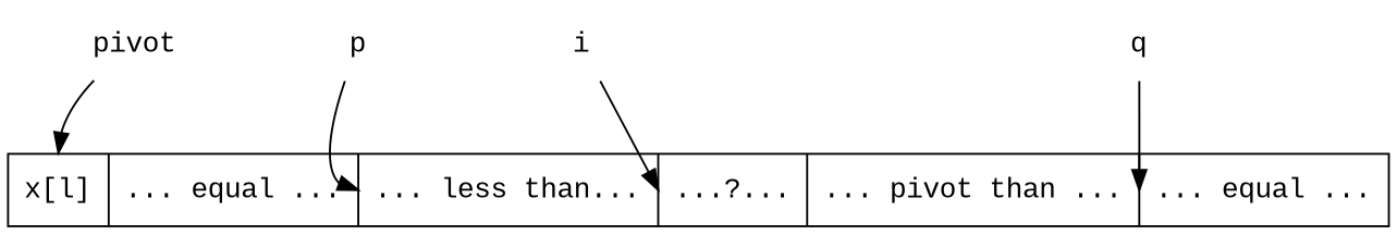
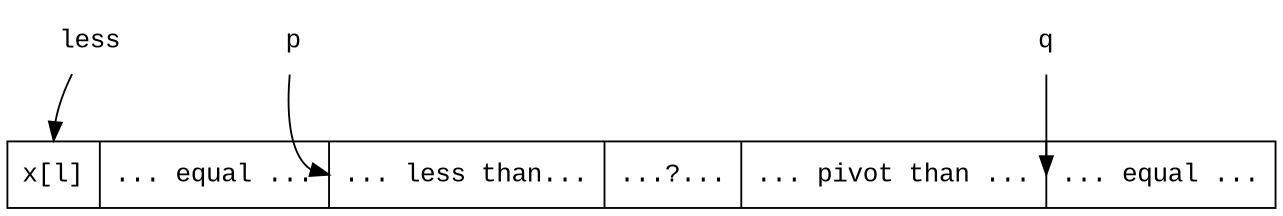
  digraph {
    fontname="Liberation Mono"
    node [fontname="Liberation Mono" shape=plaintext]
    edge [fontname="Liberation Mono"]
-   pivot
+   pivot [label=less]
    p
-   i
    q
    n5 [label="<p> x[l] | ... equal ... | <l> ... less than... | ...?...| <r> ... pivot than ... | ... equal ..." shape=record]
    subgraph sub_1 {
      rank=same
      pivot
      p
-     i
      q
    }
    pivot -> p [style=invis]
    pivot -> n5 [headport=p]
-   p -> i [style=invis]
    p -> n5 [headport="l:w"]
-   i -> n5 [headport="l:e"]
    q -> n5 [headport="r:e"]
  }
